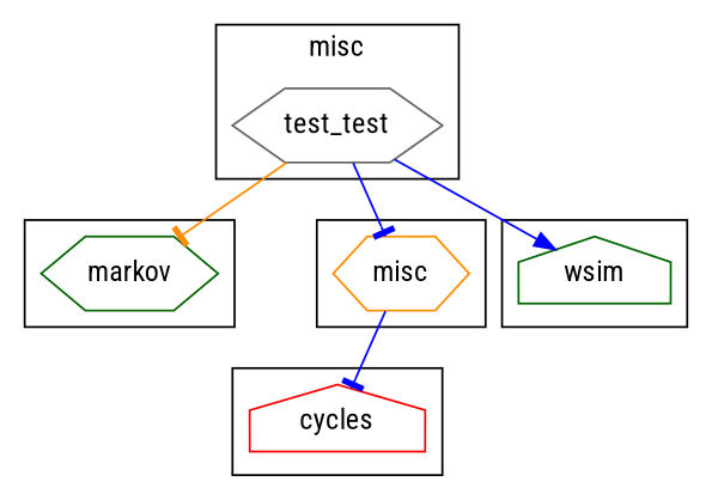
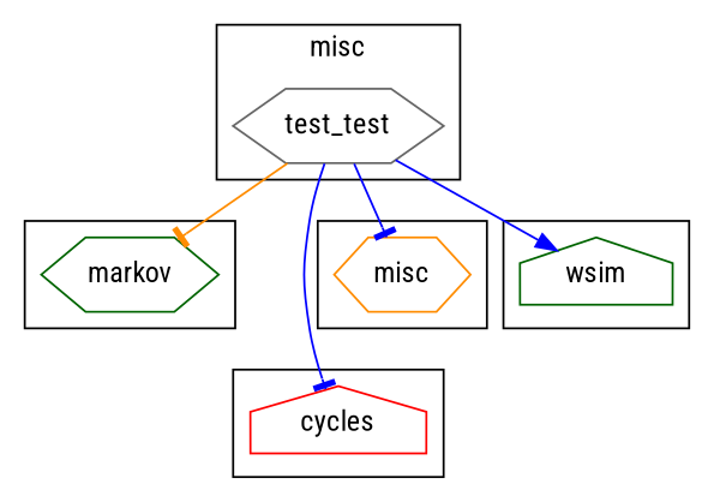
  digraph {
    concentrate=true
    fontname="Roboto Condensed"
    node [color=darkgreen fontname="Roboto Condensed" shape=hexagon]
    edge [arrowhead=tee color=blue constraint=true fontname="Roboto Condensed"]
    n1 [label=markov]
    n2 [color=red label=cycles shape=house]
    n3 [color=darkorange label=misc]
    n4 [label=wsim shape=house]
    n5 [color=gray40 label=test_test]
    subgraph cluster_1 {
      n1
    }
    subgraph cluster_2 {
      n2
    }
    subgraph cluster_3 {
      n3
    }
    subgraph cluster_4 {
      n4
    }
    subgraph cluster_5 {
      label=misc
      n5
    }
    n5 -> n1 [color=darkorange]
-   n3 -> n2
+   n5 -> n2
    n5 -> n3
    n5 -> n4 [arrowhead=normal]
  }
